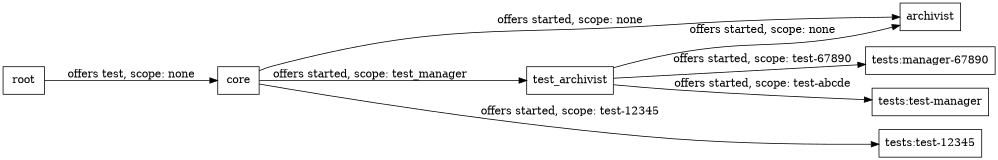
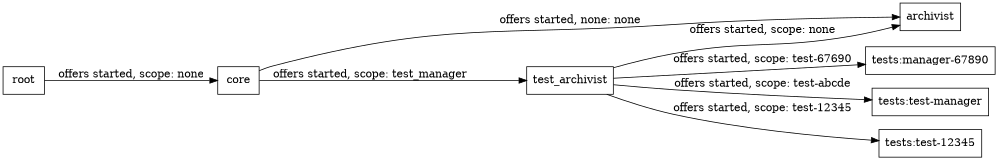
  digraph {
    rankdir=LR
    node [shape=box]
    root
    core
    archivist
    n4 [label=test_archivist]
    "tests:test-12345"
    n6 [label="tests:manager-67890"]
    n7 [label="tests:test-manager"]
-   root -> core [label="offers test, scope: none"]
-   core -> archivist [label="offers started, scope: none"]
+   root -> core [label="offers started, scope: none"]
+   core -> archivist [label="offers started, none: none"]
    core -> n4 [label="offers started, scope: test_manager"]
    n4 -> archivist [label="offers started, scope: none"]
-   core -> "tests:test-12345" [label="offers started, scope: test-12345"]
-   n4 -> n6 [label="offers started, scope: test-67890"]
+   n4 -> "tests:test-12345" [label="offers started, scope: test-12345"]
+   n4 -> n6 [label="offers started, scope: test-67690"]
    n4 -> n7 [label="offers started, scope: test-abcde"]
  }
